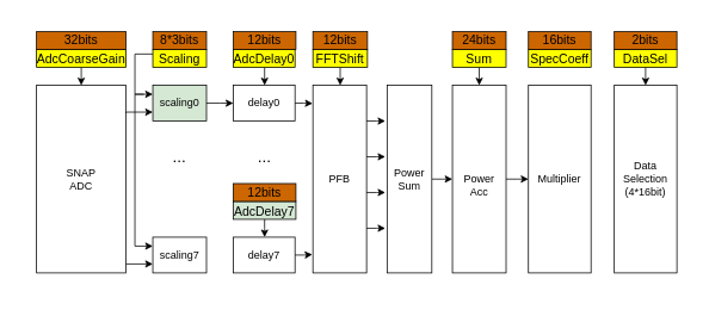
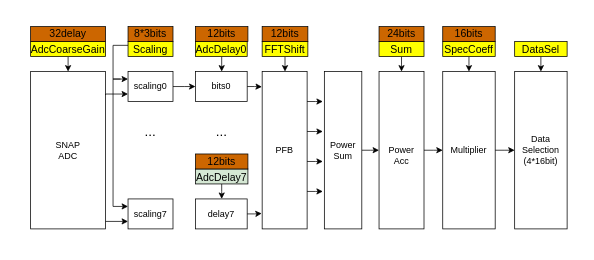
  <mxCell id="0" />
  <mxCell id="1" parent="0" />
  <mxCell id="2" value="SNAP&lt;br&gt;ADC" style="rounded=0;whiteSpace=wrap;html=1;" parent="1" vertex="1"><mxGeometry x="40" y="95" width="100" height="210" as="geometry" /></mxCell>
  <mxCell id="3" value="PFB" style="rounded=0;whiteSpace=wrap;html=1;" parent="1" vertex="1"><mxGeometry x="349" y="95" width="60" height="210" as="geometry" /></mxCell>
  <mxCell id="4" style="edgeStyle=orthogonalEdgeStyle;rounded=0;orthogonalLoop=1;jettySize=auto;html=1;fontSize=18;startArrow=classic;startFill=1;endArrow=none;endFill=0;exitX=0;exitY=0.75;exitDx=0;exitDy=0;" parent="1" source="12" edge="1"><mxGeometry relative="1" as="geometry"><mxPoint x="176" y="126.02" as="sourcePoint" /><mxPoint x="140" y="126" as="targetPoint" /></mxGeometry></mxCell>
  <mxCell id="5" style="edgeStyle=orthogonalEdgeStyle;rounded=0;orthogonalLoop=1;jettySize=auto;html=1;entryX=1.001;entryY=0.953;entryDx=0;entryDy=0;entryPerimeter=0;fontSize=18;startArrow=classic;startFill=1;endArrow=none;endFill=0;exitX=0;exitY=0.75;exitDx=0;exitDy=0;" parent="1" source="13" target="2" edge="1"><mxGeometry relative="1" as="geometry"><mxPoint x="176" y="293.02" as="sourcePoint" /><mxPoint x="140.72" y="292.84" as="targetPoint" /></mxGeometry></mxCell>
  <mxCell id="6" value="" style="edgeStyle=elbowEdgeStyle;rounded=0;orthogonalLoop=1;jettySize=auto;html=1;fontSize=14;startArrow=classic;startFill=1;endArrow=none;endFill=0;exitX=0;exitY=0.25;exitDx=0;exitDy=0;" parent="1" source="13" edge="1"><mxGeometry relative="1" as="geometry"><mxPoint x="160" y="105" as="targetPoint" /><Array as="points"><mxPoint x="150" y="155" /><mxPoint x="160" y="145" /><mxPoint x="160" y="185" /><mxPoint x="150" y="165" /></Array></mxGeometry></mxCell>
  <mxCell id="7" value="" style="edgeStyle=orthogonalEdgeStyle;rounded=0;orthogonalLoop=1;jettySize=auto;html=1;fontSize=14;startArrow=none;startFill=0;endArrow=classic;endFill=1;" parent="1" source="8" target="12" edge="1"><mxGeometry relative="1" as="geometry"><Array as="points"><mxPoint x="150" y="60" /><mxPoint x="150" y="105" /></Array></mxGeometry></mxCell>
  <mxCell id="8" value="&lt;font style=&quot;font-size: 14px;&quot;&gt;Scaling&lt;/font&gt;" style="rounded=0;whiteSpace=wrap;html=1;fontSize=18;fillColor=#FFFF00;" parent="1" vertex="1"><mxGeometry x="170" y="55" width="60" height="20" as="geometry" /></mxCell>
  <mxCell id="9" style="edgeStyle=orthogonalEdgeStyle;rounded=0;orthogonalLoop=1;jettySize=auto;html=1;entryX=0.5;entryY=0;entryDx=0;entryDy=0;fontSize=14;startArrow=none;startFill=0;endArrow=classic;endFill=1;" parent="1" source="10" target="3" edge="1"><mxGeometry relative="1" as="geometry" /></mxCell>
  <mxCell id="10" value="&lt;font style=&quot;font-size: 14px;&quot;&gt;FFTShift&lt;/font&gt;" style="rounded=0;whiteSpace=wrap;html=1;fontSize=18;fillColor=#FFFF00;" parent="1" vertex="1"><mxGeometry x="349" y="55" width="61" height="20" as="geometry" /></mxCell>
  <mxCell id="11" value="" style="group" parent="1" vertex="1" connectable="0"><mxGeometry x="170" y="95" width="60" height="210" as="geometry" /></mxCell>
- <mxCell id="12" value="scaling0" style="rounded=0;whiteSpace=wrap;html=1;fillColor=#d5e8d4;" parent="11" vertex="1"><mxGeometry width="60" height="40" as="geometry" /></mxCell>
+ <mxCell id="12" value="scaling0" style="rounded=0;whiteSpace=wrap;html=1;" parent="11" vertex="1"><mxGeometry width="60" height="40" as="geometry" /></mxCell>
  <mxCell id="13" value="scaling7" style="rounded=0;whiteSpace=wrap;html=1;" parent="11" vertex="1"><mxGeometry y="170" width="60" height="40" as="geometry" /></mxCell>
  <mxCell id="14" value="&lt;font style=&quot;font-size: 18px;&quot;&gt;...&lt;/font&gt;" style="rounded=0;whiteSpace=wrap;html=1;fillColor=none;strokeColor=none;" parent="11" vertex="1"><mxGeometry y="60" width="60" height="40" as="geometry" /></mxCell>
  <mxCell id="15" value="" style="group" parent="1" vertex="1" connectable="0"><mxGeometry x="260" y="95" width="70" height="210" as="geometry" /></mxCell>
- <mxCell id="16" value="delay0" style="rounded=0;whiteSpace=wrap;html=1;" parent="15" vertex="1"><mxGeometry width="69" height="40" as="geometry" /></mxCell>
+ <mxCell id="16" value="bits0" style="rounded=0;whiteSpace=wrap;html=1;" parent="15" vertex="1"><mxGeometry width="69" height="40" as="geometry" /></mxCell>
  <mxCell id="17" value="delay7" style="rounded=0;whiteSpace=wrap;html=1;" parent="15" vertex="1"><mxGeometry y="170" width="69" height="40" as="geometry" /></mxCell>
  <mxCell id="18" value="" style="edgeStyle=elbowEdgeStyle;rounded=0;orthogonalLoop=1;jettySize=auto;html=1;fontSize=14;startArrow=none;startFill=0;endArrow=classic;endFill=1;" parent="15" source="19" target="17" edge="1"><mxGeometry relative="1" as="geometry" /></mxCell>
  <mxCell id="19" value="&lt;font style=&quot;font-size: 14px;&quot;&gt;AdcDelay7&lt;/font&gt;" style="rounded=0;whiteSpace=wrap;html=1;fontSize=18;fillColor=#d5e8d4;" parent="15" vertex="1"><mxGeometry y="130" width="70" height="20" as="geometry" /></mxCell>
  <mxCell id="20" value="&lt;font style=&quot;font-size: 18px;&quot;&gt;...&lt;/font&gt;" style="rounded=0;whiteSpace=wrap;html=1;fillColor=none;strokeColor=none;" parent="15" vertex="1"><mxGeometry x="4.5" y="60" width="60" height="40" as="geometry" /></mxCell>
  <mxCell id="21" value="12bits" style="rounded=0;whiteSpace=wrap;html=1;strokeColor=#000000;fontSize=14;fillColor=#CC6600;" parent="15" vertex="1"><mxGeometry y="110" width="70" height="20" as="geometry" /></mxCell>
  <mxCell id="22" value="" style="edgeStyle=elbowEdgeStyle;rounded=0;orthogonalLoop=1;jettySize=auto;html=1;fontSize=14;startArrow=none;startFill=0;endArrow=classic;endFill=1;" parent="1" source="23" target="16" edge="1"><mxGeometry relative="1" as="geometry" /></mxCell>
  <mxCell id="23" value="&lt;font style=&quot;font-size: 14px;&quot;&gt;AdcDelay0&lt;/font&gt;" style="rounded=0;whiteSpace=wrap;html=1;fontSize=18;fillColor=#FFFF00;" parent="1" vertex="1"><mxGeometry x="260" y="55" width="69" height="20" as="geometry" /></mxCell>
  <mxCell id="24" value="" style="edgeStyle=elbowEdgeStyle;rounded=0;orthogonalLoop=1;jettySize=auto;html=1;fontSize=14;startArrow=none;startFill=0;endArrow=classic;endFill=1;" parent="1" source="12" target="16" edge="1"><mxGeometry relative="1" as="geometry" /></mxCell>
  <mxCell id="25" style="edgeStyle=elbowEdgeStyle;rounded=0;orthogonalLoop=1;jettySize=auto;html=1;entryX=-0.005;entryY=0.097;entryDx=0;entryDy=0;entryPerimeter=0;fontSize=14;startArrow=none;startFill=0;endArrow=classic;endFill=1;" parent="1" source="16" target="3" edge="1"><mxGeometry relative="1" as="geometry" /></mxCell>
  <mxCell id="26" style="edgeStyle=elbowEdgeStyle;rounded=0;orthogonalLoop=1;jettySize=auto;html=1;entryX=-0.01;entryY=0.902;entryDx=0;entryDy=0;entryPerimeter=0;fontSize=14;startArrow=none;startFill=0;endArrow=classic;endFill=1;" parent="1" source="17" target="3" edge="1"><mxGeometry relative="1" as="geometry" /></mxCell>
  <mxCell id="27" value="" style="group" parent="1" vertex="1" connectable="0"><mxGeometry x="409" y="135" width="21" height="120" as="geometry" /></mxCell>
  <mxCell id="28" style="edgeStyle=elbowEdgeStyle;rounded=0;orthogonalLoop=1;jettySize=auto;html=1;fontSize=14;startArrow=none;startFill=0;endArrow=classic;endFill=1;" parent="27" edge="1"><mxGeometry relative="1" as="geometry"><mxPoint x="21" as="targetPoint" /><mxPoint as="sourcePoint" /></mxGeometry></mxCell>
  <mxCell id="29" style="edgeStyle=elbowEdgeStyle;rounded=0;orthogonalLoop=1;jettySize=auto;html=1;fontSize=14;startArrow=none;startFill=0;endArrow=classic;endFill=1;" parent="27" edge="1"><mxGeometry relative="1" as="geometry"><mxPoint x="21" y="40" as="targetPoint" /><mxPoint y="40" as="sourcePoint" /></mxGeometry></mxCell>
  <mxCell id="30" style="edgeStyle=elbowEdgeStyle;rounded=0;orthogonalLoop=1;jettySize=auto;html=1;fontSize=14;startArrow=none;startFill=0;endArrow=classic;endFill=1;" parent="27" edge="1"><mxGeometry relative="1" as="geometry"><mxPoint x="21" y="80" as="targetPoint" /><mxPoint y="80" as="sourcePoint" /></mxGeometry></mxCell>
  <mxCell id="31" style="edgeStyle=elbowEdgeStyle;rounded=0;orthogonalLoop=1;jettySize=auto;html=1;fontSize=14;startArrow=none;startFill=0;endArrow=classic;endFill=1;" parent="27" edge="1"><mxGeometry relative="1" as="geometry"><mxPoint x="21" y="120" as="targetPoint" /><mxPoint y="120" as="sourcePoint" /></mxGeometry></mxCell>
  <mxCell id="32" value="" style="edgeStyle=elbowEdgeStyle;rounded=0;orthogonalLoop=1;jettySize=auto;html=1;fontSize=14;startArrow=none;startFill=0;endArrow=classic;endFill=1;" parent="1" source="33" target="42" edge="1"><mxGeometry relative="1" as="geometry" /></mxCell>
  <mxCell id="33" value="Power&lt;br&gt;Sum" style="rounded=0;whiteSpace=wrap;html=1;" parent="1" vertex="1"><mxGeometry x="432" y="95" width="50" height="210" as="geometry" /></mxCell>
  <mxCell id="34" value="" style="edgeStyle=elbowEdgeStyle;rounded=0;orthogonalLoop=1;jettySize=auto;html=1;fontSize=14;startArrow=none;startFill=0;endArrow=classic;endFill=1;" parent="1" source="42" target="38" edge="1"><mxGeometry relative="1" as="geometry" /></mxCell>
  <mxCell id="35" value="" style="edgeStyle=elbowEdgeStyle;rounded=0;orthogonalLoop=1;jettySize=auto;html=1;fontSize=14;startArrow=none;startFill=0;endArrow=classic;endFill=1;" parent="1" source="36" target="2" edge="1"><mxGeometry relative="1" as="geometry" /></mxCell>
  <mxCell id="36" value="&lt;font style=&quot;font-size: 14px;&quot;&gt;AdcCoarseGain&lt;/font&gt;" style="rounded=0;whiteSpace=wrap;html=1;fontSize=18;fillColor=#FFFF00;" parent="1" vertex="1"><mxGeometry x="40" y="55" width="100" height="20" as="geometry" /></mxCell>
  <mxCell id="37" value="" style="group" parent="1" vertex="1" connectable="0"><mxGeometry x="590" y="55" width="70" height="250" as="geometry" /></mxCell>
  <mxCell id="38" value="Multiplier" style="rounded=0;whiteSpace=wrap;html=1;" parent="37" vertex="1"><mxGeometry y="40" width="70" height="210" as="geometry" /></mxCell>
+ <mxCell id="39" value="" style="edgeStyle=elbowEdgeStyle;rounded=0;orthogonalLoop=1;jettySize=auto;html=1;fontSize=14;startArrow=none;startFill=0;endArrow=classic;endFill=1;" parent="37" source="40" target="38" edge="1"><mxGeometry relative="1" as="geometry" /></mxCell>
  <mxCell id="40" value="&lt;font style=&quot;font-size: 14px;&quot;&gt;SpecCoeff&lt;/font&gt;" style="rounded=0;whiteSpace=wrap;html=1;fontSize=18;fillColor=#FFFF00;" parent="37" vertex="1"><mxGeometry width="70" height="20" as="geometry" /></mxCell>
  <mxCell id="41" value="" style="group" parent="1" vertex="1" connectable="0"><mxGeometry x="505" y="55" width="60" height="250" as="geometry" /></mxCell>
  <mxCell id="42" value="&lt;br&gt;Power&lt;br&gt;Acc" style="rounded=0;whiteSpace=wrap;html=1;" parent="41" vertex="1"><mxGeometry y="40" width="60" height="210" as="geometry" /></mxCell>
  <mxCell id="43" value="" style="edgeStyle=elbowEdgeStyle;rounded=0;orthogonalLoop=1;jettySize=auto;html=1;fontSize=14;startArrow=none;startFill=0;endArrow=classic;endFill=1;" parent="41" source="44" target="42" edge="1"><mxGeometry relative="1" as="geometry" /></mxCell>
  <mxCell id="44" value="&lt;font style=&quot;font-size: 14px;&quot;&gt;Sum&lt;/font&gt;" style="rounded=0;whiteSpace=wrap;html=1;fontSize=18;fillColor=#FFFF00;" parent="41" vertex="1"><mxGeometry width="60" height="20" as="geometry" /></mxCell>
+ <mxCell id="45" value="" style="edgeStyle=elbowEdgeStyle;rounded=0;orthogonalLoop=1;jettySize=auto;html=1;fontSize=14;startArrow=none;startFill=0;endArrow=classic;endFill=1;" parent="1" source="38" target="47" edge="1"><mxGeometry relative="1" as="geometry" /></mxCell>
  <mxCell id="46" value="" style="group" parent="1" vertex="1" connectable="0"><mxGeometry x="686" y="55" width="70" height="250" as="geometry" /></mxCell>
  <mxCell id="47" value="Data&lt;br&gt;Selection&lt;br&gt;(4*16bit)" style="rounded=0;whiteSpace=wrap;html=1;" parent="46" vertex="1"><mxGeometry y="40" width="70" height="210" as="geometry" /></mxCell>
  <mxCell id="48" value="" style="edgeStyle=elbowEdgeStyle;rounded=0;orthogonalLoop=1;jettySize=auto;html=1;fontSize=14;startArrow=none;startFill=0;endArrow=classic;endFill=1;" parent="46" source="49" target="47" edge="1"><mxGeometry relative="1" as="geometry" /></mxCell>
  <mxCell id="49" value="&lt;span style=&quot;font-size: 14px;&quot;&gt;DataSel&lt;/span&gt;" style="rounded=0;whiteSpace=wrap;html=1;fontSize=18;fillColor=#FFFF00;" parent="46" vertex="1"><mxGeometry width="70" height="20" as="geometry" /></mxCell>
- <mxCell id="50" value="32bits" style="rounded=0;whiteSpace=wrap;html=1;strokeColor=#000000;fontSize=14;fillColor=#CC6600;" parent="1" vertex="1"><mxGeometry x="40" y="35" width="100" height="20" as="geometry" /></mxCell>
+ <mxCell id="50" value="32delay" style="rounded=0;whiteSpace=wrap;html=1;strokeColor=#000000;fontSize=14;fillColor=#CC6600;" parent="1" vertex="1"><mxGeometry x="40" y="35" width="100" height="20" as="geometry" /></mxCell>
  <mxCell id="51" value="8*3bits" style="rounded=0;whiteSpace=wrap;html=1;strokeColor=#000000;fontSize=14;fillColor=#CC6600;" parent="1" vertex="1"><mxGeometry x="170" y="35" width="60" height="20" as="geometry" /></mxCell>
  <mxCell id="52" value="12bits" style="rounded=0;whiteSpace=wrap;html=1;strokeColor=#000000;fontSize=14;fillColor=#CC6600;" parent="1" vertex="1"><mxGeometry x="260" y="35" width="70" height="20" as="geometry" /></mxCell>
  <mxCell id="53" value="12bits" style="rounded=0;whiteSpace=wrap;html=1;strokeColor=#000000;fontSize=14;fillColor=#CC6600;" parent="1" vertex="1"><mxGeometry x="349" y="35" width="61" height="20" as="geometry" /></mxCell>
  <mxCell id="54" value="24bits" style="rounded=0;whiteSpace=wrap;html=1;strokeColor=#000000;fontSize=14;fillColor=#CC6600;" parent="1" vertex="1"><mxGeometry x="505" y="35" width="60" height="20" as="geometry" /></mxCell>
  <mxCell id="55" value="16bits" style="rounded=0;whiteSpace=wrap;html=1;strokeColor=#000000;fontSize=14;fillColor=#CC6600;" parent="1" vertex="1"><mxGeometry x="590" y="35" width="70" height="20" as="geometry" /></mxCell>
- <mxCell id="56" value="2bits" style="rounded=0;whiteSpace=wrap;html=1;strokeColor=#000000;fontSize=14;fillColor=#CC6600;" parent="1" vertex="1"><mxGeometry x="686" y="35" width="70" height="20" as="geometry" /></mxCell>
  <mxCell id="57" value="" style="rounded=0;whiteSpace=wrap;html=1;strokeColor=none;fontSize=14;fillColor=none;" vertex="1" parent="1"><mxGeometry x="20" y="20" width="750" height="305" as="geometry" /></mxCell>
